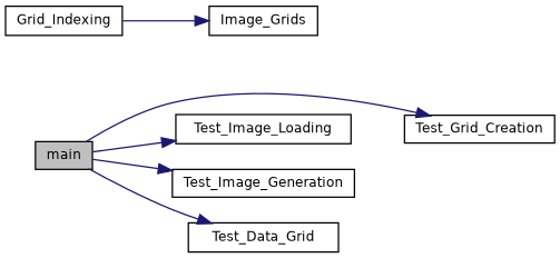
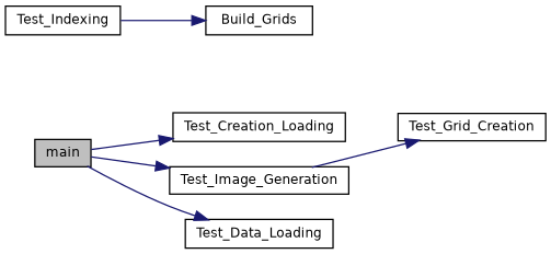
  digraph {
    rankdir=LR
    node [color=black fillcolor=white fontname=Helvetica fontsize=10 shape=record style=filled]
    edge [color=midnightblue fontname=Helvetica fontsize=10 labelfontname=Helvetica labelfontsize=10 style=solid]
    n1 [fillcolor=grey75 fontcolor=black height=0.2 label=main width=0.4]
    n2 [height=0.2 label=Test_Grid_Creation width=0.4]
-   n3 [height=0.2 label=Test_Image_Loading width=0.4]
+   n3 [height=0.2 label=Test_Creation_Loading width=0.4]
    n4 [height=0.2 label=Test_Image_Generation width=0.4]
-   n5 [height=0.2 label=Test_Data_Grid width=0.4]
-   n6 [height=0.2 label=Grid_Indexing width=0.4]
-   n7 [height=0.2 label=Image_Grids width=0.4]
-   n1 -> n2
+   n5 [height=0.2 label=Test_Data_Loading width=0.4]
+   n6 [height=0.2 label=Test_Indexing width=0.4]
+   n7 [height=0.2 label=Build_Grids width=0.4]
+   n4 -> n2
    n1 -> n3
    n1 -> n4
    n1 -> n5
    n6 -> n7
  }
